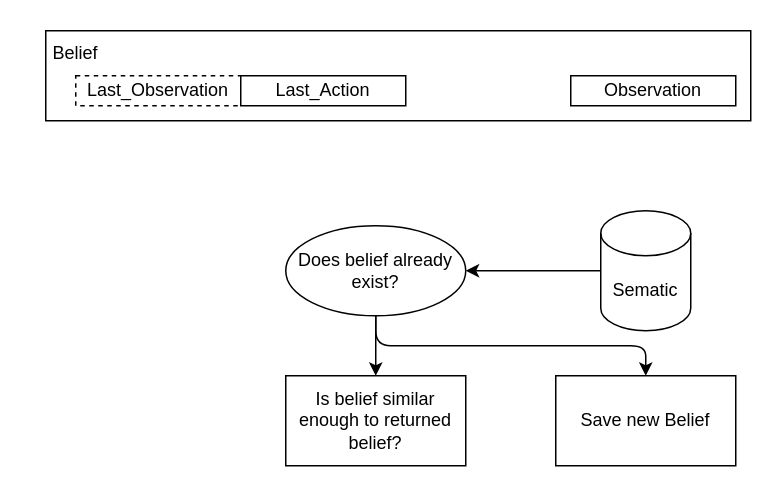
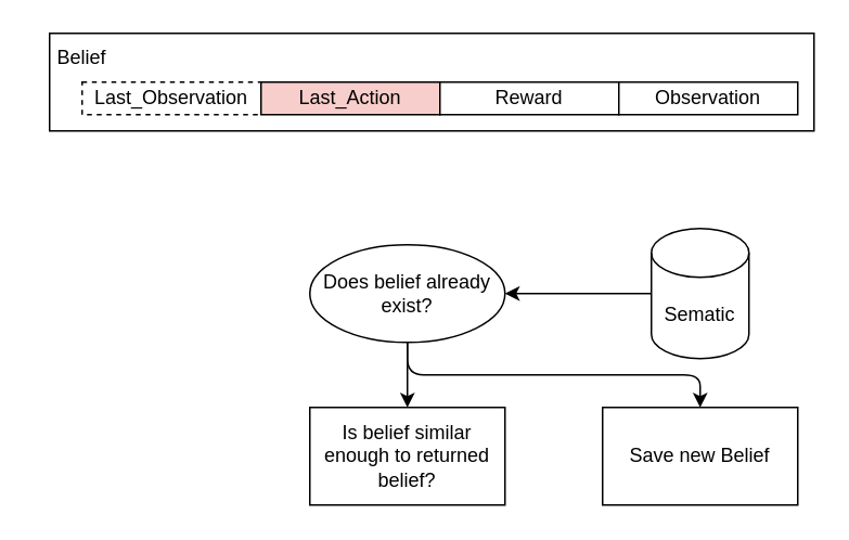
  <mxCell id="0" />
  <mxCell id="1" parent="0" />
  <mxCell id="2" value="" style="rounded=0;whiteSpace=wrap;html=1;" vertex="1" parent="1"><mxGeometry x="30" y="20" width="470" height="60" as="geometry" /></mxCell>
  <mxCell id="3" value="Last_Observation" style="rounded=0;whiteSpace=wrap;html=1;dashed=1;" vertex="1" parent="1"><mxGeometry x="50" y="50" width="110" height="20" as="geometry" /></mxCell>
- <mxCell id="4" value="Last_Action" style="rounded=0;whiteSpace=wrap;html=1;" vertex="1" parent="1"><mxGeometry x="160" y="50" width="110" height="20" as="geometry" /></mxCell>
+ <mxCell id="4" value="Last_Action" style="rounded=0;whiteSpace=wrap;html=1;fillColor=#f8cecc;" vertex="1" parent="1"><mxGeometry x="160" y="50" width="110" height="20" as="geometry" /></mxCell>
+ <mxCell id="5" value="Reward" style="rounded=0;whiteSpace=wrap;html=1;" vertex="1" parent="1"><mxGeometry x="270" y="50" width="110" height="20" as="geometry" /></mxCell>
  <mxCell id="6" value="Observation" style="rounded=0;whiteSpace=wrap;html=1;" vertex="1" parent="1"><mxGeometry x="380" y="50" width="110" height="20" as="geometry" /></mxCell>
  <mxCell id="7" style="edgeStyle=none;html=1;exitX=0.5;exitY=1;exitDx=0;exitDy=0;entryX=0.5;entryY=0;entryDx=0;entryDy=0;" edge="1" parent="1" source="9" target="11"><mxGeometry relative="1" as="geometry" /></mxCell>
  <mxCell id="8" style="edgeStyle=orthogonalEdgeStyle;html=1;exitX=0.5;exitY=1;exitDx=0;exitDy=0;entryX=0.5;entryY=0;entryDx=0;entryDy=0;" edge="1" parent="1" source="9" target="12"><mxGeometry relative="1" as="geometry" /></mxCell>
  <mxCell id="9" value="Does belief already exist?" style="ellipse;whiteSpace=wrap;html=1;" vertex="1" parent="1"><mxGeometry x="190" y="150" width="120" height="60" as="geometry" /></mxCell>
  <mxCell id="10" value="Belief" style="text;html=1;strokeColor=none;fillColor=none;align=center;verticalAlign=middle;whiteSpace=wrap;rounded=0;" vertex="1" parent="1"><mxGeometry x="20" y="20" width="60" height="30" as="geometry" /></mxCell>
  <mxCell id="11" value="Is belief similar enough to returned belief?" style="rounded=0;whiteSpace=wrap;html=1;" vertex="1" parent="1"><mxGeometry x="190" y="250" width="120" height="60" as="geometry" /></mxCell>
  <mxCell id="12" value="Save new Belief" style="rounded=0;whiteSpace=wrap;html=1;" vertex="1" parent="1"><mxGeometry x="370" y="250" width="120" height="60" as="geometry" /></mxCell>
  <mxCell id="13" style="edgeStyle=none;html=1;exitX=0;exitY=0.5;exitDx=0;exitDy=0;exitPerimeter=0;entryX=1;entryY=0.5;entryDx=0;entryDy=0;" edge="1" parent="1" source="14" target="9"><mxGeometry relative="1" as="geometry" /></mxCell>
  <mxCell id="14" value="Sematic" style="shape=cylinder3;whiteSpace=wrap;html=1;boundedLbl=1;backgroundOutline=1;size=15;" vertex="1" parent="1"><mxGeometry x="400" y="140" width="60" height="80" as="geometry" /></mxCell>
